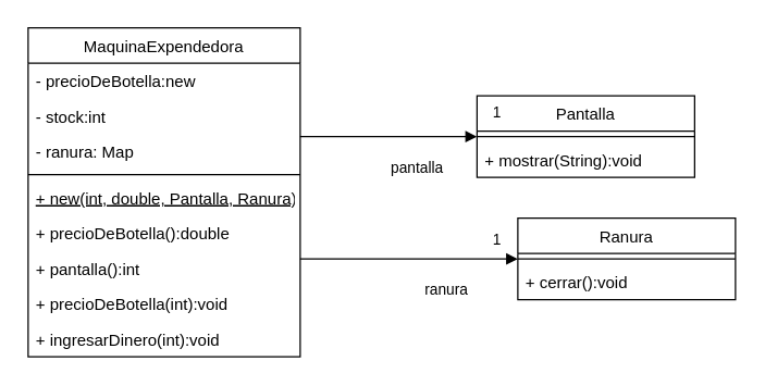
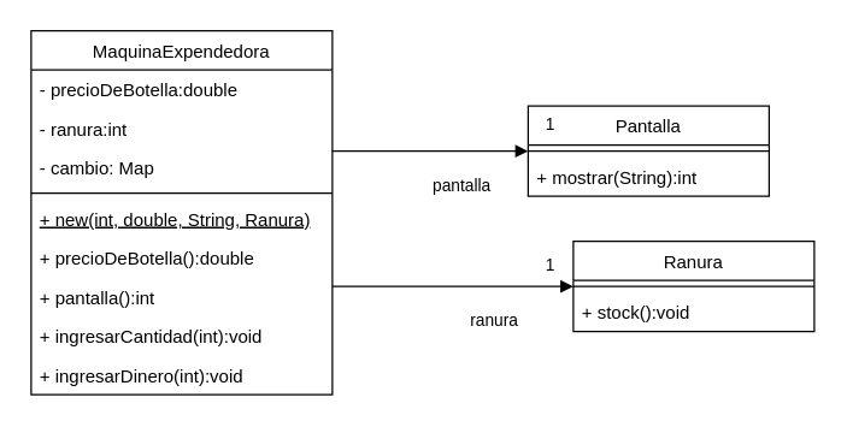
  <mxCell id="0" />
  <mxCell id="1" parent="0" />
  <mxCell id="2" value="MaquinaExpendedora" style="swimlane;fontStyle=0;align=center;verticalAlign=top;childLayout=stackLayout;horizontal=1;startSize=26;horizontalStack=0;resizeParent=1;resizeParentMax=0;resizeLast=0;collapsible=1;marginBottom=0;" vertex="1" parent="1"><mxGeometry x="20" y="20" width="200" height="242" as="geometry" /></mxCell>
- <mxCell id="3" value="- precioDeBotella:new" style="text;strokeColor=none;fillColor=none;align=left;verticalAlign=top;spacingLeft=4;spacingRight=4;overflow=hidden;rotatable=0;points=[[0,0.5],[1,0.5]];portConstraint=eastwest;" vertex="1" parent="2"><mxGeometry y="26" width="200" height="26" as="geometry" /></mxCell>
- <mxCell id="4" value="- stock:int" style="text;strokeColor=none;fillColor=none;align=left;verticalAlign=top;spacingLeft=4;spacingRight=4;overflow=hidden;rotatable=0;points=[[0,0.5],[1,0.5]];portConstraint=eastwest;" vertex="1" parent="2"><mxGeometry y="52" width="200" height="26" as="geometry" /></mxCell>
- <mxCell id="5" value="- ranura: Map" style="text;strokeColor=none;fillColor=none;align=left;verticalAlign=top;spacingLeft=4;spacingRight=4;overflow=hidden;rotatable=0;points=[[0,0.5],[1,0.5]];portConstraint=eastwest;" vertex="1" parent="2"><mxGeometry y="78" width="200" height="26" as="geometry" /></mxCell>
+ <mxCell id="3" value="- precioDeBotella:double" style="text;strokeColor=none;fillColor=none;align=left;verticalAlign=top;spacingLeft=4;spacingRight=4;overflow=hidden;rotatable=0;points=[[0,0.5],[1,0.5]];portConstraint=eastwest;" vertex="1" parent="2"><mxGeometry y="26" width="200" height="26" as="geometry" /></mxCell>
+ <mxCell id="4" value="- ranura:int" style="text;strokeColor=none;fillColor=none;align=left;verticalAlign=top;spacingLeft=4;spacingRight=4;overflow=hidden;rotatable=0;points=[[0,0.5],[1,0.5]];portConstraint=eastwest;" vertex="1" parent="2"><mxGeometry y="52" width="200" height="26" as="geometry" /></mxCell>
+ <mxCell id="5" value="- cambio: Map" style="text;strokeColor=none;fillColor=none;align=left;verticalAlign=top;spacingLeft=4;spacingRight=4;overflow=hidden;rotatable=0;points=[[0,0.5],[1,0.5]];portConstraint=eastwest;" vertex="1" parent="2"><mxGeometry y="78" width="200" height="26" as="geometry" /></mxCell>
  <mxCell id="6" value="" style="line;strokeWidth=1;fillColor=none;align=left;verticalAlign=middle;spacingTop=-1;spacingLeft=3;spacingRight=3;rotatable=0;labelPosition=right;points=[];portConstraint=eastwest;strokeColor=inherit;" vertex="1" parent="2"><mxGeometry y="104" width="200" height="8" as="geometry" /></mxCell>
- <mxCell id="7" value="+ new(int, double, Pantalla, Ranura)" style="text;strokeColor=none;fillColor=none;align=left;verticalAlign=top;spacingLeft=4;spacingRight=4;overflow=hidden;rotatable=0;points=[[0,0.5],[1,0.5]];portConstraint=eastwest;fontStyle=4" vertex="1" parent="2"><mxGeometry y="112" width="200" height="26" as="geometry" /></mxCell>
+ <mxCell id="7" value="+ new(int, double, String, Ranura)" style="text;strokeColor=none;fillColor=none;align=left;verticalAlign=top;spacingLeft=4;spacingRight=4;overflow=hidden;rotatable=0;points=[[0,0.5],[1,0.5]];portConstraint=eastwest;fontStyle=4" vertex="1" parent="2"><mxGeometry y="112" width="200" height="26" as="geometry" /></mxCell>
  <mxCell id="8" value="+ precioDeBotella():double" style="text;strokeColor=none;fillColor=none;align=left;verticalAlign=top;spacingLeft=4;spacingRight=4;overflow=hidden;rotatable=0;points=[[0,0.5],[1,0.5]];portConstraint=eastwest;" vertex="1" parent="2"><mxGeometry y="138" width="200" height="26" as="geometry" /></mxCell>
  <mxCell id="9" value="+ pantalla():int" style="text;strokeColor=none;fillColor=none;align=left;verticalAlign=top;spacingLeft=4;spacingRight=4;overflow=hidden;rotatable=0;points=[[0,0.5],[1,0.5]];portConstraint=eastwest;" vertex="1" parent="2"><mxGeometry y="164" width="200" height="26" as="geometry" /></mxCell>
- <mxCell id="10" value="+ precioDeBotella(int):void" style="text;strokeColor=none;fillColor=none;align=left;verticalAlign=top;spacingLeft=4;spacingRight=4;overflow=hidden;rotatable=0;points=[[0,0.5],[1,0.5]];portConstraint=eastwest;" vertex="1" parent="2"><mxGeometry y="190" width="200" height="26" as="geometry" /></mxCell>
+ <mxCell id="10" value="+ ingresarCantidad(int):void" style="text;strokeColor=none;fillColor=none;align=left;verticalAlign=top;spacingLeft=4;spacingRight=4;overflow=hidden;rotatable=0;points=[[0,0.5],[1,0.5]];portConstraint=eastwest;" vertex="1" parent="2"><mxGeometry y="190" width="200" height="26" as="geometry" /></mxCell>
  <mxCell id="11" value="+ ingresarDinero(int):void" style="text;strokeColor=none;fillColor=none;align=left;verticalAlign=top;spacingLeft=4;spacingRight=4;overflow=hidden;rotatable=0;points=[[0,0.5],[1,0.5]];portConstraint=eastwest;" vertex="1" parent="2"><mxGeometry y="216" width="200" height="26" as="geometry" /></mxCell>
  <mxCell id="12" value="Pantalla" style="swimlane;fontStyle=0;align=center;verticalAlign=top;childLayout=stackLayout;horizontal=1;startSize=26;horizontalStack=0;resizeParent=1;resizeParentMax=0;resizeLast=0;collapsible=1;marginBottom=0;" vertex="1" parent="1"><mxGeometry x="350" y="70" width="160" height="60" as="geometry" /></mxCell>
  <mxCell id="13" value="" style="line;strokeWidth=1;fillColor=none;align=left;verticalAlign=middle;spacingTop=-1;spacingLeft=3;spacingRight=3;rotatable=0;labelPosition=right;points=[];portConstraint=eastwest;strokeColor=inherit;" vertex="1" parent="12"><mxGeometry y="26" width="160" height="8" as="geometry" /></mxCell>
- <mxCell id="14" value="+ mostrar(String):void" style="text;strokeColor=none;fillColor=none;align=left;verticalAlign=top;spacingLeft=4;spacingRight=4;overflow=hidden;rotatable=0;points=[[0,0.5],[1,0.5]];portConstraint=eastwest;" vertex="1" parent="12"><mxGeometry y="34" width="160" height="26" as="geometry" /></mxCell>
+ <mxCell id="14" value="+ mostrar(String):int" style="text;strokeColor=none;fillColor=none;align=left;verticalAlign=top;spacingLeft=4;spacingRight=4;overflow=hidden;rotatable=0;points=[[0,0.5],[1,0.5]];portConstraint=eastwest;" vertex="1" parent="12"><mxGeometry y="34" width="160" height="26" as="geometry" /></mxCell>
  <mxCell id="15" value="pantalla" style="endArrow=block;endFill=1;html=1;edgeStyle=orthogonalEdgeStyle;align=left;verticalAlign=top;rounded=0;" edge="1" parent="1"><mxGeometry y="-10" relative="1" as="geometry"><mxPoint x="220" y="100" as="sourcePoint" /><mxPoint x="350" y="100" as="targetPoint" /><mxPoint as="offset" /></mxGeometry></mxCell>
  <mxCell id="16" value="1" style="edgeLabel;resizable=0;html=1;align=left;verticalAlign=bottom;" connectable="0" vertex="1" parent="15"><mxGeometry x="-1" relative="1" as="geometry"><mxPoint x="140" y="-10" as="offset" /></mxGeometry></mxCell>
  <mxCell id="17" value="Ranura" style="swimlane;fontStyle=0;align=center;verticalAlign=top;childLayout=stackLayout;horizontal=1;startSize=26;horizontalStack=0;resizeParent=1;resizeParentMax=0;resizeLast=0;collapsible=1;marginBottom=0;" vertex="1" parent="1"><mxGeometry x="380" y="160" width="160" height="60" as="geometry" /></mxCell>
  <mxCell id="18" value="" style="line;strokeWidth=1;fillColor=none;align=left;verticalAlign=middle;spacingTop=-1;spacingLeft=3;spacingRight=3;rotatable=0;labelPosition=right;points=[];portConstraint=eastwest;strokeColor=inherit;" vertex="1" parent="17"><mxGeometry y="26" width="160" height="8" as="geometry" /></mxCell>
- <mxCell id="19" value="+ cerrar():void" style="text;strokeColor=none;fillColor=none;align=left;verticalAlign=top;spacingLeft=4;spacingRight=4;overflow=hidden;rotatable=0;points=[[0,0.5],[1,0.5]];portConstraint=eastwest;" vertex="1" parent="17"><mxGeometry y="34" width="160" height="26" as="geometry" /></mxCell>
+ <mxCell id="19" value="+ stock():void" style="text;strokeColor=none;fillColor=none;align=left;verticalAlign=top;spacingLeft=4;spacingRight=4;overflow=hidden;rotatable=0;points=[[0,0.5],[1,0.5]];portConstraint=eastwest;" vertex="1" parent="17"><mxGeometry y="34" width="160" height="26" as="geometry" /></mxCell>
  <mxCell id="20" value="ranura" style="endArrow=block;endFill=1;html=1;edgeStyle=orthogonalEdgeStyle;align=left;verticalAlign=top;rounded=0;" edge="1" parent="1"><mxGeometry x="0.125" y="-10" relative="1" as="geometry"><mxPoint x="220" y="190" as="sourcePoint" /><mxPoint x="380" y="190" as="targetPoint" /><mxPoint as="offset" /></mxGeometry></mxCell>
  <mxCell id="21" value="1" style="edgeLabel;resizable=0;html=1;align=left;verticalAlign=bottom;" connectable="0" vertex="1" parent="20"><mxGeometry x="-1" relative="1" as="geometry"><mxPoint x="140" y="-6" as="offset" /></mxGeometry></mxCell>
